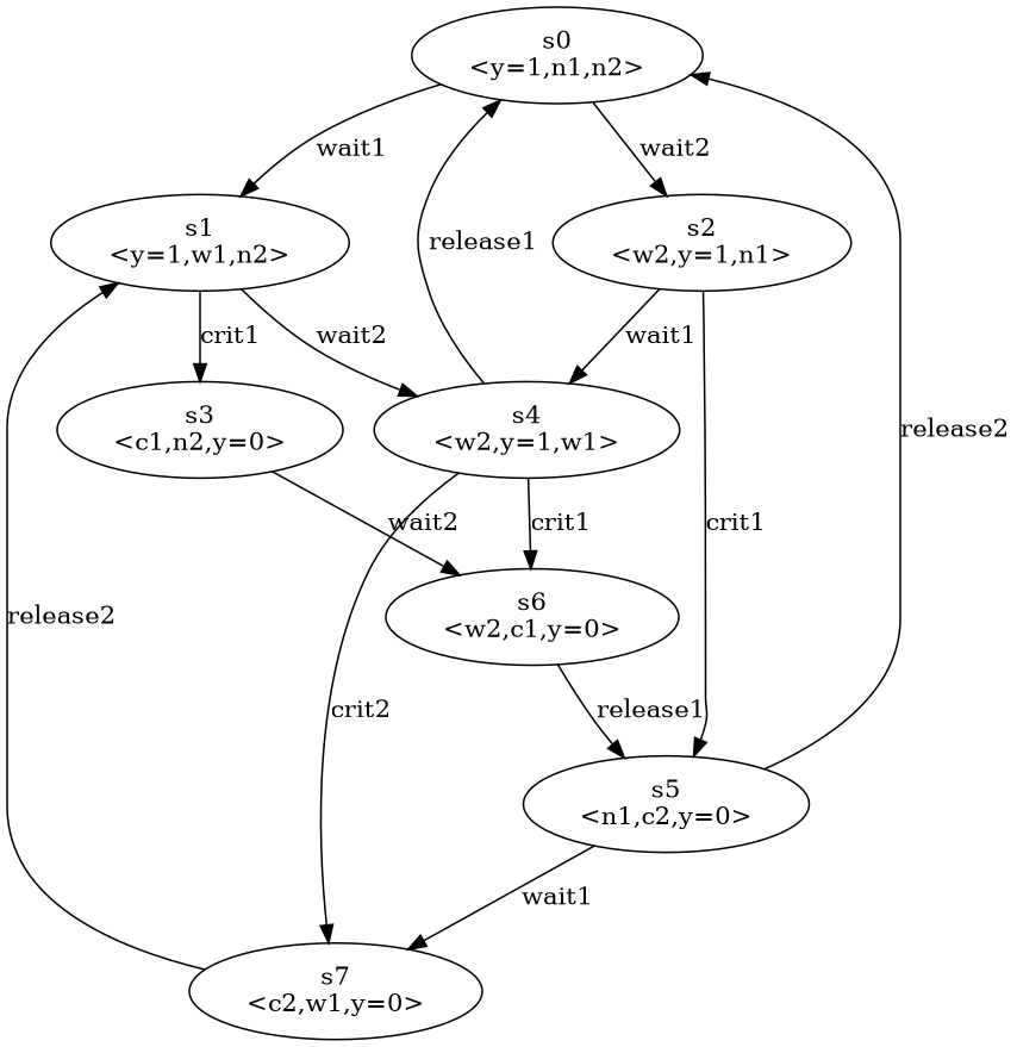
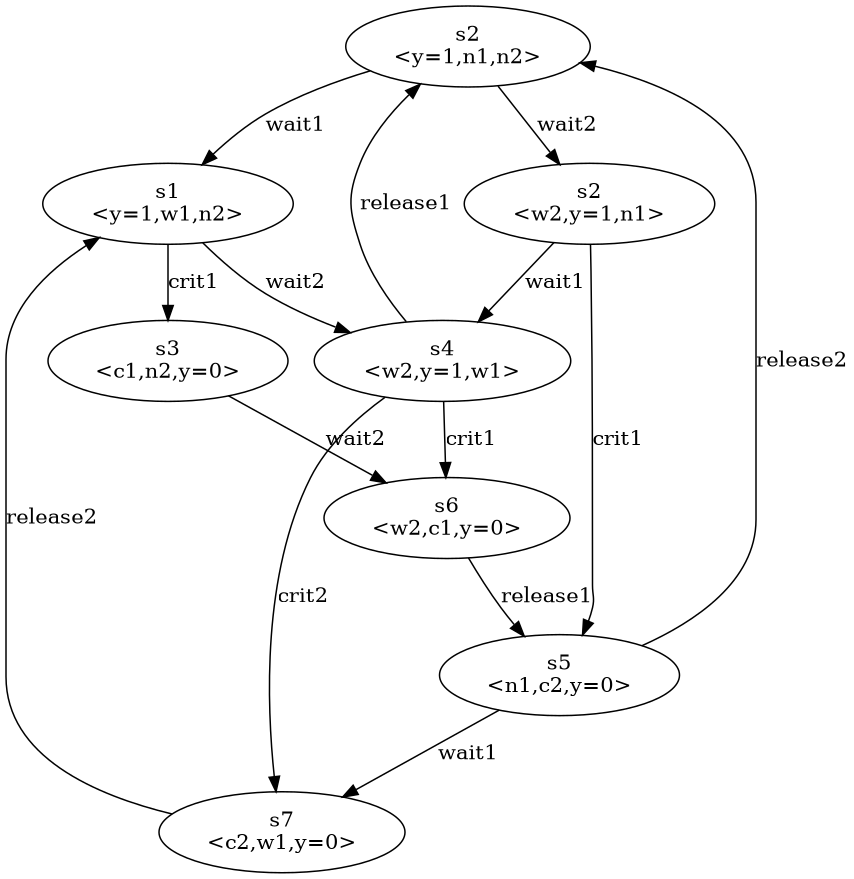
  digraph {
-   n1 [label="s0\n<y=1,n1,n2>"]
+   n1 [label="s2\n<y=1,n1,n2>"]
    n2 [label="s1\n<y=1,w1,n2>"]
    n3 [label="s2\n<w2,y=1,n1>"]
    n4 [label="s3\n<c1,n2,y=0>"]
    n5 [label="s4\n<w2,y=1,w1>"]
    n6 [label="s5\n<n1,c2,y=0>"]
    n7 [label="s6\n<w2,c1,y=0>"]
    n8 [label="s7\n<c2,w1,y=0>"]
    n1 -> n2 [label=wait1]
    n1 -> n3 [label=wait2]
    n2 -> n4 [label=crit1]
    n2 -> n5 [label=wait2]
    n3 -> n5 [label=wait1]
    n3 -> n6 [label=crit1]
    n4 -> n7 [label=wait2]
    n5 -> n1 [label=release1]
    n5 -> n7 [label=crit1]
    n5 -> n8 [label=crit2]
    n6 -> n1 [label=release2]
    n6 -> n8 [label=wait1]
    n7 -> n6 [label=release1]
    n8 -> n2 [label=release2]
  }
